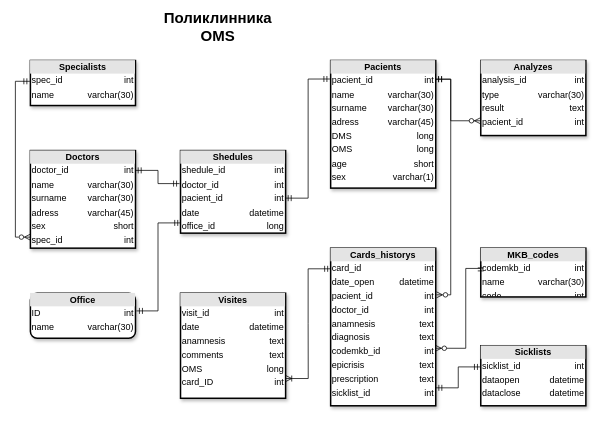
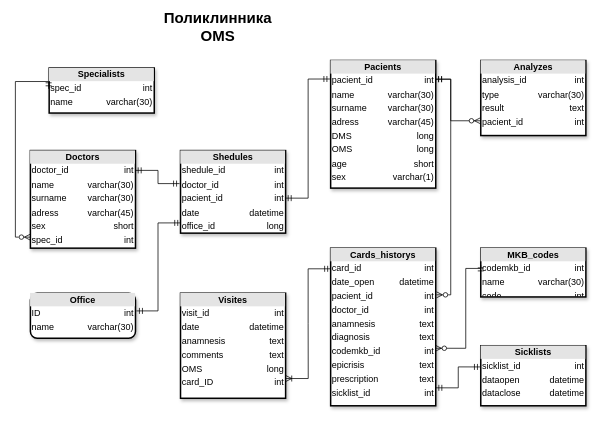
  <mxCell id="0" />
  <mxCell id="1" parent="0" />
  <mxCell id="2" value="&lt;div style=&quot;text-align: center; box-sizing: border-box; width: 100%; background: rgb(228, 228, 228); padding: 2px;&quot;&gt;&lt;b&gt;Pacients&lt;/b&gt;&lt;/div&gt;&lt;table style=&quot;width:100%;font-size:1em;&quot; cellpadding=&quot;2&quot; cellspacing=&quot;0&quot;&gt;&lt;tbody&gt;&lt;tr&gt;&lt;td&gt;pacient_id&lt;/td&gt;&lt;td style=&quot;text-align: right;&quot;&gt;int&lt;/td&gt;&lt;/tr&gt;&lt;tr&gt;&lt;td&gt;name&lt;/td&gt;&lt;td style=&quot;text-align: right;&quot;&gt;varchar(30)&lt;/td&gt;&lt;/tr&gt;&lt;tr&gt;&lt;td&gt;surname&lt;/td&gt;&lt;td style=&quot;text-align: right;&quot;&gt;varchar(30)&lt;/td&gt;&lt;/tr&gt;&lt;tr&gt;&lt;td&gt;adress&lt;/td&gt;&lt;td style=&quot;text-align: right;&quot;&gt;varchar(45)&lt;/td&gt;&lt;/tr&gt;&lt;tr&gt;&lt;td&gt;DMS&lt;/td&gt;&lt;td style=&quot;text-align: right;&quot;&gt;long&lt;/td&gt;&lt;/tr&gt;&lt;tr&gt;&lt;td&gt;OMS&lt;/td&gt;&lt;td style=&quot;text-align: right;&quot;&gt;long&lt;/td&gt;&lt;/tr&gt;&lt;tr&gt;&lt;td&gt;age&lt;/td&gt;&lt;td style=&quot;text-align: right;&quot;&gt;short&lt;/td&gt;&lt;/tr&gt;&lt;tr&gt;&lt;td&gt;sex&lt;/td&gt;&lt;td style=&quot;text-align: right;&quot;&gt;varchar(1)&lt;/td&gt;&lt;/tr&gt;&lt;/tbody&gt;&lt;/table&gt;" style="verticalAlign=top;align=left;overflow=fill;html=1;shadow=1;strokeColor=default;strokeWidth=2;fillColor=default;" parent="1" vertex="1"><mxGeometry x="440" y="80" width="140" height="170" as="geometry" /></mxCell>
  <mxCell id="3" value="&lt;div style=&quot;text-align: center; box-sizing: border-box; width: 100%; background: rgb(228, 228, 228); padding: 2px;&quot;&gt;&lt;b&gt;Doctors&lt;/b&gt;&lt;/div&gt;&lt;table style=&quot;width:100%;font-size:1em;&quot; cellpadding=&quot;2&quot; cellspacing=&quot;0&quot;&gt;&lt;tbody&gt;&lt;tr&gt;&lt;td&gt;doctor_id&lt;/td&gt;&lt;td style=&quot;text-align: right;&quot;&gt;int&lt;/td&gt;&lt;/tr&gt;&lt;tr&gt;&lt;td&gt;name&lt;/td&gt;&lt;td style=&quot;text-align: right;&quot;&gt;varchar(30)&lt;/td&gt;&lt;/tr&gt;&lt;tr&gt;&lt;td&gt;surname&lt;/td&gt;&lt;td style=&quot;text-align: right;&quot;&gt;varchar(30)&lt;/td&gt;&lt;/tr&gt;&lt;tr&gt;&lt;td&gt;adress&lt;/td&gt;&lt;td style=&quot;text-align: right;&quot;&gt;varchar(45)&lt;/td&gt;&lt;/tr&gt;&lt;tr&gt;&lt;td&gt;sex&lt;/td&gt;&lt;td style=&quot;text-align: right;&quot;&gt;short&lt;/td&gt;&lt;/tr&gt;&lt;tr&gt;&lt;td&gt;spec_id&lt;/td&gt;&lt;td style=&quot;text-align: right;&quot;&gt;int&lt;/td&gt;&lt;/tr&gt;&lt;/tbody&gt;&lt;/table&gt;" style="verticalAlign=top;align=left;overflow=fill;html=1;shadow=1;strokeColor=default;strokeWidth=2;fillColor=default;" parent="1" vertex="1"><mxGeometry x="40" y="200" width="140" height="130" as="geometry" /></mxCell>
- <mxCell id="4" value="&lt;div style=&quot;text-align: center; box-sizing: border-box; width: 100%; background: rgb(228, 228, 228); padding: 2px;&quot;&gt;&lt;b&gt;Specialists&lt;/b&gt;&lt;/div&gt;&lt;table style=&quot;width:100%;font-size:1em;&quot; cellpadding=&quot;2&quot; cellspacing=&quot;0&quot;&gt;&lt;tbody&gt;&lt;tr&gt;&lt;td&gt;spec_id&lt;/td&gt;&lt;td style=&quot;text-align: right;&quot;&gt;int&lt;/td&gt;&lt;/tr&gt;&lt;tr&gt;&lt;td&gt;name&lt;/td&gt;&lt;td style=&quot;text-align: right;&quot;&gt;varchar(30)&lt;/td&gt;&lt;/tr&gt;&lt;/tbody&gt;&lt;/table&gt;" style="verticalAlign=top;align=left;overflow=fill;html=1;shadow=1;strokeColor=default;strokeWidth=2;fillColor=default;" parent="1" vertex="1"><mxGeometry x="40" y="80" width="140" height="60" as="geometry" /></mxCell>
+ <mxCell id="4" value="&lt;div style=&quot;text-align: center; box-sizing: border-box; width: 100%; background: rgb(228, 228, 228); padding: 2px;&quot;&gt;&lt;b&gt;Specialists&lt;/b&gt;&lt;/div&gt;&lt;table style=&quot;width:100%;font-size:1em;&quot; cellpadding=&quot;2&quot; cellspacing=&quot;0&quot;&gt;&lt;tbody&gt;&lt;tr&gt;&lt;td&gt;spec_id&lt;/td&gt;&lt;td style=&quot;text-align: right;&quot;&gt;int&lt;/td&gt;&lt;/tr&gt;&lt;tr&gt;&lt;td&gt;name&lt;/td&gt;&lt;td style=&quot;text-align: right;&quot;&gt;varchar(30)&lt;/td&gt;&lt;/tr&gt;&lt;/tbody&gt;&lt;/table&gt;" style="verticalAlign=top;align=left;overflow=fill;html=1;shadow=1;strokeColor=default;strokeWidth=2;fillColor=default;" parent="1" vertex="1"><mxGeometry x="65" y="90" width="140" height="60" as="geometry" /></mxCell>
  <mxCell id="5" value="&lt;div style=&quot;text-align: center; box-sizing: border-box; width: 100%; background: rgb(228, 228, 228); padding: 2px;&quot;&gt;&lt;b&gt;Shedules&lt;/b&gt;&lt;/div&gt;&lt;table style=&quot;width:100%;font-size:1em;&quot; cellpadding=&quot;2&quot; cellspacing=&quot;0&quot;&gt;&lt;tbody&gt;&lt;tr&gt;&lt;td&gt;shedule_id&lt;/td&gt;&lt;td style=&quot;text-align: right;&quot;&gt;int&lt;/td&gt;&lt;/tr&gt;&lt;tr&gt;&lt;td&gt;doctor_id&lt;/td&gt;&lt;td style=&quot;text-align: right;&quot;&gt;int&lt;br&gt;&lt;/td&gt;&lt;/tr&gt;&lt;tr&gt;&lt;td&gt;pacient_id&lt;/td&gt;&lt;td style=&quot;text-align: right;&quot;&gt;int&lt;br&gt;&lt;/td&gt;&lt;/tr&gt;&lt;tr&gt;&lt;td&gt;date&lt;/td&gt;&lt;td style=&quot;text-align: right;&quot;&gt;datetime&lt;/td&gt;&lt;/tr&gt;&lt;tr&gt;&lt;td&gt;office_id&lt;/td&gt;&lt;td style=&quot;text-align: right;&quot;&gt;long&lt;/td&gt;&lt;/tr&gt;&lt;/tbody&gt;&lt;/table&gt;" style="verticalAlign=top;align=left;overflow=fill;html=1;shadow=1;strokeColor=default;strokeWidth=2;fillColor=default;" parent="1" vertex="1"><mxGeometry x="240" y="200" width="140" height="110" as="geometry" /></mxCell>
  <mxCell id="6" value="&lt;div style=&quot;text-align: center; box-sizing: border-box; width: 100%; background: rgb(228, 228, 228); padding: 2px;&quot;&gt;&lt;b&gt;Sicklists&lt;/b&gt;&lt;/div&gt;&lt;table style=&quot;width:100%;font-size:1em;&quot; cellpadding=&quot;2&quot; cellspacing=&quot;0&quot;&gt;&lt;tbody&gt;&lt;tr&gt;&lt;td&gt;sicklist_id&lt;/td&gt;&lt;td style=&quot;text-align: right;&quot;&gt;int&lt;/td&gt;&lt;/tr&gt;&lt;tr&gt;&lt;td&gt;dataopen&lt;/td&gt;&lt;td style=&quot;text-align: right;&quot;&gt;datetime&lt;/td&gt;&lt;/tr&gt;&lt;tr&gt;&lt;td&gt;dataclose&lt;/td&gt;&lt;td style=&quot;text-align: right;&quot;&gt;datetime&lt;/td&gt;&lt;/tr&gt;&lt;/tbody&gt;&lt;/table&gt;" style="verticalAlign=top;align=left;overflow=fill;html=1;shadow=1;strokeColor=default;strokeWidth=2;fillColor=default;" parent="1" vertex="1"><mxGeometry x="640" y="460" width="140" height="80" as="geometry" /></mxCell>
  <mxCell id="7" value="&lt;div style=&quot;text-align: center; box-sizing: border-box; width: 100%; background: rgb(228, 228, 228); padding: 2px;&quot;&gt;&lt;b&gt;MKB_codes&lt;/b&gt;&lt;/div&gt;&lt;table style=&quot;width:100%;font-size:1em;&quot; cellpadding=&quot;2&quot; cellspacing=&quot;0&quot;&gt;&lt;tbody&gt;&lt;tr&gt;&lt;td&gt;codemkb_id&lt;br&gt;&lt;/td&gt;&lt;td style=&quot;text-align: right;&quot;&gt;int&lt;/td&gt;&lt;/tr&gt;&lt;tr&gt;&lt;td&gt;name&lt;/td&gt;&lt;td style=&quot;text-align: right;&quot;&gt;varchar(30)&lt;/td&gt;&lt;/tr&gt;&lt;tr&gt;&lt;td&gt;code&lt;/td&gt;&lt;td style=&quot;text-align: right;&quot;&gt;int&lt;/td&gt;&lt;/tr&gt;&lt;/tbody&gt;&lt;/table&gt;" style="verticalAlign=top;align=left;overflow=fill;html=1;shadow=1;strokeColor=default;strokeWidth=2;fillColor=default;" parent="1" vertex="1"><mxGeometry x="640" y="330" width="140" height="65" as="geometry" /></mxCell>
  <mxCell id="8" value="&lt;div style=&quot;text-align: center; box-sizing: border-box; width: 100%; background: rgb(228, 228, 228); padding: 2px;&quot;&gt;&lt;b&gt;Analyzes&lt;/b&gt;&lt;/div&gt;&lt;table style=&quot;width:100%;font-size:1em;&quot; cellpadding=&quot;2&quot; cellspacing=&quot;0&quot;&gt;&lt;tbody&gt;&lt;tr&gt;&lt;td&gt;analysis_id&lt;/td&gt;&lt;td style=&quot;text-align: right;&quot;&gt;int&lt;/td&gt;&lt;/tr&gt;&lt;tr&gt;&lt;td&gt;type&lt;/td&gt;&lt;td style=&quot;text-align: right;&quot;&gt;varchar(30)&lt;/td&gt;&lt;/tr&gt;&lt;tr&gt;&lt;td&gt;result&lt;/td&gt;&lt;td style=&quot;text-align: right;&quot;&gt;text&lt;/td&gt;&lt;/tr&gt;&lt;tr&gt;&lt;td&gt;pacient_id&lt;/td&gt;&lt;td style=&quot;text-align: right;&quot;&gt;int&lt;/td&gt;&lt;/tr&gt;&lt;/tbody&gt;&lt;/table&gt;" style="verticalAlign=top;align=left;overflow=fill;html=1;shadow=1;strokeColor=default;strokeWidth=2;fillColor=default;" parent="1" vertex="1"><mxGeometry x="640" y="80" width="140" height="100" as="geometry" /></mxCell>
  <mxCell id="9" value="&lt;div style=&quot;text-align: center; box-sizing: border-box; width: 100%; background: rgb(228, 228, 228); padding: 2px;&quot;&gt;&lt;b&gt;Cards_historys&lt;/b&gt;&lt;/div&gt;&lt;table style=&quot;width:100%;font-size:1em;&quot; cellpadding=&quot;2&quot; cellspacing=&quot;0&quot;&gt;&lt;tbody&gt;&lt;tr&gt;&lt;td&gt;card_id&lt;/td&gt;&lt;td style=&quot;text-align: right;&quot;&gt;int&lt;/td&gt;&lt;/tr&gt;&lt;tr&gt;&lt;td&gt;date_open&lt;/td&gt;&lt;td style=&quot;text-align: right;&quot;&gt;datetime&lt;/td&gt;&lt;/tr&gt;&lt;tr&gt;&lt;td&gt;pacient_id&lt;/td&gt;&lt;td style=&quot;text-align: right;&quot;&gt;int&lt;/td&gt;&lt;/tr&gt;&lt;tr&gt;&lt;td&gt;doctor_id&lt;/td&gt;&lt;td style=&quot;text-align: right;&quot;&gt;int&lt;/td&gt;&lt;/tr&gt;&lt;tr&gt;&lt;td&gt;anamnesis&lt;/td&gt;&lt;td style=&quot;text-align: right;&quot;&gt;text&lt;/td&gt;&lt;/tr&gt;&lt;tr&gt;&lt;td&gt;diagnosis&lt;/td&gt;&lt;td style=&quot;text-align: right;&quot;&gt;text&lt;/td&gt;&lt;/tr&gt;&lt;tr&gt;&lt;td&gt;codemkb_id&lt;br&gt;&lt;/td&gt;&lt;td style=&quot;text-align: right;&quot;&gt;int&lt;/td&gt;&lt;/tr&gt;&lt;tr&gt;&lt;td&gt;epicrisis&lt;/td&gt;&lt;td style=&quot;text-align: right;&quot;&gt;text&lt;/td&gt;&lt;/tr&gt;&lt;tr&gt;&lt;td&gt;prescription&lt;/td&gt;&lt;td style=&quot;text-align: right;&quot;&gt;text&lt;/td&gt;&lt;/tr&gt;&lt;tr&gt;&lt;td&gt;sicklist_id&lt;/td&gt;&lt;td style=&quot;text-align: right;&quot;&gt;int&lt;/td&gt;&lt;/tr&gt;&lt;/tbody&gt;&lt;/table&gt;" style="verticalAlign=top;align=left;overflow=fill;html=1;shadow=1;strokeColor=default;strokeWidth=2;fillColor=default;" parent="1" vertex="1"><mxGeometry x="440" y="330" width="140" height="210" as="geometry" /></mxCell>
  <mxCell id="10" value="&lt;div style=&quot;text-align: center; box-sizing: border-box; width: 100%; background: rgb(228, 228, 228); padding: 2px;&quot;&gt;&lt;b&gt;Office&lt;/b&gt;&lt;/div&gt;&lt;table style=&quot;width:100%;font-size:1em;&quot; cellpadding=&quot;2&quot; cellspacing=&quot;0&quot;&gt;&lt;tbody&gt;&lt;tr&gt;&lt;td&gt;ID&lt;/td&gt;&lt;td style=&quot;text-align: right;&quot;&gt;int&lt;/td&gt;&lt;/tr&gt;&lt;tr&gt;&lt;td&gt;name&lt;/td&gt;&lt;td style=&quot;text-align: right;&quot;&gt;varchar(30)&lt;/td&gt;&lt;/tr&gt;&lt;/tbody&gt;&lt;/table&gt;" style="verticalAlign=top;align=left;overflow=fill;html=1;shadow=1;strokeColor=default;strokeWidth=2;fillColor=default;rounded=1;" parent="1" vertex="1"><mxGeometry x="40" y="390" width="140" height="60" as="geometry" /></mxCell>
  <mxCell id="11" value="&lt;div style=&quot;text-align: center; box-sizing: border-box; width: 100%; background: rgb(228, 228, 228); padding: 2px;&quot;&gt;&lt;b&gt;Visites&lt;/b&gt;&lt;br&gt;&lt;/div&gt;&lt;table style=&quot;width:100%;font-size:1em;&quot; cellpadding=&quot;2&quot; cellspacing=&quot;0&quot;&gt;&lt;tbody&gt;&lt;tr&gt;&lt;td&gt;visit_id&lt;/td&gt;&lt;td style=&quot;text-align: right;&quot;&gt;int&lt;/td&gt;&lt;/tr&gt;&lt;tr&gt;&lt;td&gt;date&lt;/td&gt;&lt;td style=&quot;text-align: right;&quot;&gt;datetime&lt;/td&gt;&lt;/tr&gt;&lt;tr&gt;&lt;td&gt;anamnesis&lt;/td&gt;&lt;td style=&quot;text-align: right;&quot;&gt;text&lt;/td&gt;&lt;/tr&gt;&lt;tr&gt;&lt;td&gt;comments&lt;/td&gt;&lt;td style=&quot;text-align: right;&quot;&gt;text&lt;/td&gt;&lt;/tr&gt;&lt;tr&gt;&lt;td&gt;OMS&lt;/td&gt;&lt;td style=&quot;text-align: right;&quot;&gt;long&lt;/td&gt;&lt;/tr&gt;&lt;tr&gt;&lt;td&gt;card_ID&lt;/td&gt;&lt;td style=&quot;text-align: right;&quot;&gt;int&lt;/td&gt;&lt;/tr&gt;&lt;/tbody&gt;&lt;/table&gt;" style="verticalAlign=top;align=left;overflow=fill;html=1;shadow=1;strokeColor=default;strokeWidth=2;fillColor=default;" parent="1" vertex="1"><mxGeometry x="240" y="390" width="140" height="140" as="geometry" /></mxCell>
  <mxCell id="12" value="" style="fontSize=12;html=1;endArrow=ERzeroToMany;rounded=0;endFill=0;entryX=0;entryY=0.887;entryDx=0;entryDy=0;entryPerimeter=0;edgeStyle=orthogonalEdgeStyle;exitX=-0.005;exitY=0.462;exitDx=0;exitDy=0;exitPerimeter=0;startArrow=ERmandOne;startFill=0;" parent="1" source="4" target="3" edge="1"><mxGeometry width="100" height="100" relative="1" as="geometry"><mxPoint x="30" y="100" as="sourcePoint" /><mxPoint x="20" y="200" as="targetPoint" /><Array as="points"><mxPoint x="20" y="108" /><mxPoint x="20" y="315" /></Array></mxGeometry></mxCell>
  <mxCell id="13" style="edgeStyle=none;rounded=0;orthogonalLoop=1;jettySize=auto;html=1;exitX=0.5;exitY=1;exitDx=0;exitDy=0;" parent="1" source="4" target="4" edge="1"><mxGeometry relative="1" as="geometry" /></mxCell>
  <mxCell id="14" value="" style="edgeStyle=orthogonalEdgeStyle;fontSize=12;html=1;endArrow=ERmandOne;startArrow=ERmandOne;rounded=0;entryX=0.002;entryY=0.876;entryDx=0;entryDy=0;entryPerimeter=0;exitX=1.009;exitY=0.393;exitDx=0;exitDy=0;exitPerimeter=0;" parent="1" source="10" target="5" edge="1"><mxGeometry width="100" height="100" relative="1" as="geometry"><mxPoint x="360" y="530" as="sourcePoint" /><mxPoint x="460" y="430" as="targetPoint" /><Array as="points"><mxPoint x="210" y="414" /><mxPoint x="210" y="296" /></Array></mxGeometry></mxCell>
  <mxCell id="15" value="" style="edgeStyle=orthogonalEdgeStyle;fontSize=12;html=1;endArrow=ERmandOne;startArrow=ERmandOne;rounded=0;entryX=-0.009;entryY=0.4;entryDx=0;entryDy=0;entryPerimeter=0;exitX=0.997;exitY=0.203;exitDx=0;exitDy=0;exitPerimeter=0;" parent="1" source="3" target="5" edge="1"><mxGeometry width="100" height="100" relative="1" as="geometry"><mxPoint x="360" y="530" as="sourcePoint" /><mxPoint x="460" y="430" as="targetPoint" /></mxGeometry></mxCell>
  <mxCell id="16" value="" style="edgeStyle=orthogonalEdgeStyle;fontSize=12;html=1;endArrow=ERmandOne;startArrow=ERmandOne;rounded=0;entryX=-0.007;entryY=0.145;entryDx=0;entryDy=0;entryPerimeter=0;exitX=0.996;exitY=0.576;exitDx=0;exitDy=0;exitPerimeter=0;" parent="1" source="5" target="2" edge="1"><mxGeometry width="100" height="100" relative="1" as="geometry"><mxPoint x="360" y="530" as="sourcePoint" /><mxPoint x="460" y="430" as="targetPoint" /></mxGeometry></mxCell>
  <mxCell id="17" value="" style="fontSize=12;html=1;endArrow=ERzeroToMany;startArrow=ERmandOne;rounded=0;entryX=1.007;entryY=0.296;entryDx=0;entryDy=0;entryPerimeter=0;exitX=0.998;exitY=0.146;exitDx=0;exitDy=0;exitPerimeter=0;edgeStyle=orthogonalEdgeStyle;endFill=0;" parent="1" source="2" target="9" edge="1"><mxGeometry width="100" height="100" relative="1" as="geometry"><mxPoint x="610" y="300" as="sourcePoint" /><mxPoint x="710" y="200" as="targetPoint" /><Array as="points"><mxPoint x="600" y="105" /><mxPoint x="600" y="392" /></Array></mxGeometry></mxCell>
  <mxCell id="18" value="" style="edgeStyle=elbowEdgeStyle;fontSize=12;html=1;endArrow=ERzeroToMany;startArrow=ERmandOne;rounded=0;exitX=0.999;exitY=0.147;exitDx=0;exitDy=0;exitPerimeter=0;entryX=-0.003;entryY=0.803;entryDx=0;entryDy=0;entryPerimeter=0;" parent="1" source="2" target="8" edge="1"><mxGeometry width="100" height="100" relative="1" as="geometry"><mxPoint x="610" y="220" as="sourcePoint" /><mxPoint x="710" y="120" as="targetPoint" /><Array as="points"><mxPoint x="600" y="130" /></Array></mxGeometry></mxCell>
  <mxCell id="19" value="" style="edgeStyle=orthogonalEdgeStyle;fontSize=12;html=1;endArrow=ERmandOne;startArrow=ERmandOne;rounded=0;exitX=1.001;exitY=0.886;exitDx=0;exitDy=0;exitPerimeter=0;entryX=-0.003;entryY=0.353;entryDx=0;entryDy=0;entryPerimeter=0;" parent="1" source="9" target="6" edge="1"><mxGeometry width="100" height="100" relative="1" as="geometry"><mxPoint x="610" y="460" as="sourcePoint" /><mxPoint x="710" y="360" as="targetPoint" /></mxGeometry></mxCell>
  <mxCell id="20" value="" style="edgeStyle=orthogonalEdgeStyle;fontSize=12;html=1;endArrow=ERzeroToMany;startArrow=ERmandOne;rounded=0;exitX=0;exitY=0.343;exitDx=0;exitDy=0;exitPerimeter=0;entryX=0.996;entryY=0.635;entryDx=0;entryDy=0;entryPerimeter=0;" parent="1" source="7" target="9" edge="1"><mxGeometry width="100" height="100" relative="1" as="geometry"><mxPoint x="590" y="440" as="sourcePoint" /><mxPoint x="650" y="435" as="targetPoint" /><Array as="points"><mxPoint x="620" y="357" /><mxPoint x="620" y="463" /></Array></mxGeometry></mxCell>
  <mxCell id="21" value="" style="edgeStyle=entityRelationEdgeStyle;fontSize=12;html=1;endArrow=ERoneToMany;rounded=0;entryX=1.001;entryY=0.812;entryDx=0;entryDy=0;entryPerimeter=0;exitX=0;exitY=0.131;exitDx=0;exitDy=0;exitPerimeter=0;startArrow=ERmandOne;startFill=0;" parent="1" source="9" target="11" edge="1"><mxGeometry width="100" height="100" relative="1" as="geometry"><mxPoint x="390" y="520" as="sourcePoint" /><mxPoint x="490" y="420" as="targetPoint" /></mxGeometry></mxCell>
  <mxCell id="22" value="&lt;font style=&quot;font-size: 20px;&quot;&gt;&lt;b&gt;Поликлинника OMS&lt;/b&gt;&lt;/font&gt;" style="text;html=1;strokeColor=none;fillColor=none;align=center;verticalAlign=middle;whiteSpace=wrap;rounded=0;" vertex="1" parent="1"><mxGeometry x="260" y="20" width="60" height="30" as="geometry" /></mxCell>
